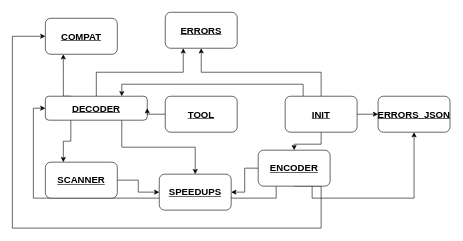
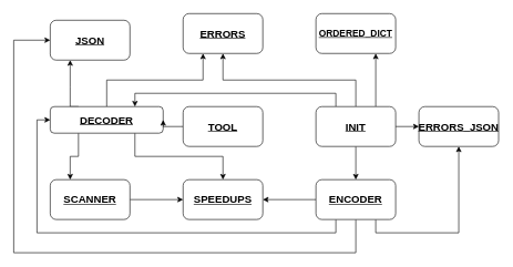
  <mxCell id="0" />
  <mxCell id="1" parent="0" />
  <mxCell id="2" style="edgeStyle=orthogonalEdgeStyle;rounded=0;orthogonalLoop=1;jettySize=auto;html=1;exitX=0;exitY=0.5;exitDx=0;exitDy=0;entryX=1;entryY=0.5;entryDx=0;entryDy=0;" edge="1" parent="1" source="6" target="15"><mxGeometry relative="1" as="geometry" /></mxCell>
  <mxCell id="3" style="edgeStyle=orthogonalEdgeStyle;rounded=0;orthogonalLoop=1;jettySize=auto;html=1;exitX=0.25;exitY=1;exitDx=0;exitDy=0;entryX=0;entryY=0.5;entryDx=0;entryDy=0;" edge="1" parent="1" source="6" target="11"><mxGeometry relative="1" as="geometry" /></mxCell>
  <mxCell id="4" style="edgeStyle=orthogonalEdgeStyle;rounded=0;orthogonalLoop=1;jettySize=auto;html=1;exitX=0.75;exitY=1;exitDx=0;exitDy=0;entryX=0.5;entryY=1;entryDx=0;entryDy=0;" edge="1" parent="1" source="6" target="17"><mxGeometry relative="1" as="geometry" /></mxCell>
  <mxCell id="5" style="edgeStyle=orthogonalEdgeStyle;rounded=0;orthogonalLoop=1;jettySize=auto;html=1;exitX=0.5;exitY=1;exitDx=0;exitDy=0;entryX=0;entryY=0.5;entryDx=0;entryDy=0;" edge="1" parent="1" source="6" target="26"><mxGeometry relative="1" as="geometry"><Array as="points"><mxPoint x="535" y="380" /><mxPoint x="20" y="380" /><mxPoint x="20" y="60" /></Array></mxGeometry></mxCell>
- <mxCell id="6" value="&lt;font size=&quot;1&quot;&gt;&lt;b style=&quot;font-size: 16px&quot;&gt;&lt;u&gt;ENCODER&lt;/u&gt;&lt;/b&gt;&lt;/font&gt;" style="rounded=1;whiteSpace=wrap;html=1;" vertex="1" parent="1"><mxGeometry x="430" y="250" width="120" height="60" as="geometry" /></mxCell>
+ <mxCell id="6" value="&lt;font size=&quot;1&quot;&gt;&lt;b style=&quot;font-size: 16px&quot;&gt;&lt;u&gt;ENCODER&lt;/u&gt;&lt;/b&gt;&lt;/font&gt;" style="rounded=1;whiteSpace=wrap;html=1;" vertex="1" parent="1"><mxGeometry x="475" y="270" width="120" height="60" as="geometry" /></mxCell>
  <mxCell id="7" style="edgeStyle=orthogonalEdgeStyle;rounded=0;orthogonalLoop=1;jettySize=auto;html=1;exitX=0.25;exitY=1;exitDx=0;exitDy=0;entryX=0.25;entryY=0;entryDx=0;entryDy=0;" edge="1" parent="1" source="11" target="13"><mxGeometry relative="1" as="geometry" /></mxCell>
  <mxCell id="8" style="edgeStyle=orthogonalEdgeStyle;rounded=0;orthogonalLoop=1;jettySize=auto;html=1;exitX=0.75;exitY=1;exitDx=0;exitDy=0;entryX=0.5;entryY=0;entryDx=0;entryDy=0;" edge="1" parent="1" source="11" target="15"><mxGeometry relative="1" as="geometry" /></mxCell>
  <mxCell id="9" style="edgeStyle=orthogonalEdgeStyle;rounded=0;orthogonalLoop=1;jettySize=auto;html=1;exitX=0.25;exitY=0;exitDx=0;exitDy=0;entryX=0.25;entryY=1;entryDx=0;entryDy=0;" edge="1" parent="1" source="11" target="26"><mxGeometry relative="1" as="geometry"><Array as="points"><mxPoint x="105" y="130" /><mxPoint x="105" y="130" /></Array></mxGeometry></mxCell>
  <mxCell id="10" style="edgeStyle=orthogonalEdgeStyle;rounded=0;orthogonalLoop=1;jettySize=auto;html=1;exitX=0.5;exitY=0;exitDx=0;exitDy=0;entryX=0.25;entryY=1;entryDx=0;entryDy=0;" edge="1" parent="1" source="11" target="16"><mxGeometry relative="1" as="geometry" /></mxCell>
  <mxCell id="11" value="&lt;font size=&quot;1&quot;&gt;&lt;b style=&quot;font-size: 16px&quot;&gt;&lt;u&gt;DECODER&lt;/u&gt;&lt;/b&gt;&lt;/font&gt;" style="rounded=1;whiteSpace=wrap;html=1;" vertex="1" parent="1"><mxGeometry x="75" y="160" width="170" height="40" as="geometry" /></mxCell>
  <mxCell id="12" style="edgeStyle=orthogonalEdgeStyle;rounded=0;orthogonalLoop=1;jettySize=auto;html=1;exitX=1;exitY=0.5;exitDx=0;exitDy=0;entryX=0;entryY=0.5;entryDx=0;entryDy=0;" edge="1" parent="1" source="13" target="15"><mxGeometry relative="1" as="geometry" /></mxCell>
  <mxCell id="13" value="&lt;font size=&quot;1&quot;&gt;&lt;b style=&quot;font-size: 16px&quot;&gt;&lt;u&gt;SCANNER&lt;/u&gt;&lt;/b&gt;&lt;/font&gt;" style="rounded=1;whiteSpace=wrap;html=1;" vertex="1" parent="1"><mxGeometry x="75" y="270" width="120" height="60" as="geometry" /></mxCell>
- <mxCell id="15" value="&lt;font size=&quot;1&quot;&gt;&lt;b style=&quot;font-size: 16px&quot;&gt;&lt;u&gt;SPEEDUPS&lt;/u&gt;&lt;/b&gt;&lt;/font&gt;" style="rounded=1;whiteSpace=wrap;html=1;" vertex="1" parent="1"><mxGeometry x="265" y="290" width="120" height="60" as="geometry" /></mxCell>
+ <mxCell id="14" value="&lt;font size=&quot;1&quot;&gt;&lt;b&gt;&lt;u style=&quot;font-size: 14px&quot;&gt;ORDERED_DICT&lt;/u&gt;&lt;/b&gt;&lt;/font&gt;" style="rounded=1;whiteSpace=wrap;html=1;" vertex="1" parent="1"><mxGeometry x="475" y="20" width="120" height="60" as="geometry" /></mxCell>
+ <mxCell id="15" value="&lt;font size=&quot;1&quot;&gt;&lt;b style=&quot;font-size: 16px&quot;&gt;&lt;u&gt;SPEEDUPS&lt;/u&gt;&lt;/b&gt;&lt;/font&gt;" style="rounded=1;whiteSpace=wrap;html=1;" vertex="1" parent="1"><mxGeometry x="275" y="270" width="120" height="60" as="geometry" /></mxCell>
  <mxCell id="16" value="&lt;font size=&quot;1&quot;&gt;&lt;b style=&quot;font-size: 16px&quot;&gt;&lt;u&gt;ERRORS&lt;/u&gt;&lt;/b&gt;&lt;/font&gt;" style="rounded=1;whiteSpace=wrap;html=1;" vertex="1" parent="1"><mxGeometry x="275" y="20" width="120" height="60" as="geometry" /></mxCell>
  <mxCell id="17" value="&lt;font size=&quot;1&quot;&gt;&lt;b style=&quot;font-size: 16px&quot;&gt;&lt;u&gt;ERRORS_JSON&lt;/u&gt;&lt;/b&gt;&lt;/font&gt;" style="rounded=1;whiteSpace=wrap;html=1;" vertex="1" parent="1"><mxGeometry x="630" y="160" width="120" height="60" as="geometry" /></mxCell>
  <mxCell id="18" style="edgeStyle=orthogonalEdgeStyle;rounded=0;orthogonalLoop=1;jettySize=auto;html=1;exitX=0.25;exitY=0;exitDx=0;exitDy=0;entryX=0.75;entryY=0;entryDx=0;entryDy=0;" edge="1" parent="1" source="23" target="11"><mxGeometry relative="1" as="geometry" /></mxCell>
  <mxCell id="19" style="edgeStyle=orthogonalEdgeStyle;rounded=0;orthogonalLoop=1;jettySize=auto;html=1;exitX=0.5;exitY=1;exitDx=0;exitDy=0;entryX=0.5;entryY=0;entryDx=0;entryDy=0;" edge="1" parent="1" source="23" target="6"><mxGeometry relative="1" as="geometry" /></mxCell>
  <mxCell id="20" style="edgeStyle=orthogonalEdgeStyle;rounded=0;orthogonalLoop=1;jettySize=auto;html=1;exitX=1;exitY=0.5;exitDx=0;exitDy=0;entryX=0;entryY=0.5;entryDx=0;entryDy=0;" edge="1" parent="1" source="23" target="17"><mxGeometry relative="1" as="geometry" /></mxCell>
  <mxCell id="21" style="edgeStyle=orthogonalEdgeStyle;rounded=0;orthogonalLoop=1;jettySize=auto;html=1;exitX=0.5;exitY=0;exitDx=0;exitDy=0;entryX=0.5;entryY=1;entryDx=0;entryDy=0;" edge="1" parent="1" source="23" target="16"><mxGeometry relative="1" as="geometry" /></mxCell>
+ <mxCell id="22" style="edgeStyle=orthogonalEdgeStyle;rounded=0;orthogonalLoop=1;jettySize=auto;html=1;exitX=0.75;exitY=0;exitDx=0;exitDy=0;entryX=0.75;entryY=1;entryDx=0;entryDy=0;" edge="1" parent="1" source="23" target="14"><mxGeometry relative="1" as="geometry" /></mxCell>
  <mxCell id="23" value="&lt;font size=&quot;1&quot;&gt;&lt;b style=&quot;font-size: 16px&quot;&gt;&lt;u&gt;INIT&lt;/u&gt;&lt;/b&gt;&lt;/font&gt;" style="rounded=1;whiteSpace=wrap;html=1;" vertex="1" parent="1"><mxGeometry x="475" y="160" width="120" height="60" as="geometry" /></mxCell>
  <mxCell id="24" style="edgeStyle=orthogonalEdgeStyle;rounded=0;orthogonalLoop=1;jettySize=auto;html=1;exitX=0;exitY=0.5;exitDx=0;exitDy=0;entryX=1;entryY=0.5;entryDx=0;entryDy=0;" edge="1" parent="1" source="25" target="11"><mxGeometry relative="1" as="geometry" /></mxCell>
  <mxCell id="25" value="&lt;font size=&quot;1&quot;&gt;&lt;b style=&quot;font-size: 16px&quot;&gt;&lt;u&gt;TOOL&lt;/u&gt;&lt;/b&gt;&lt;/font&gt;" style="rounded=1;whiteSpace=wrap;html=1;" vertex="1" parent="1"><mxGeometry x="275" y="160" width="120" height="60" as="geometry" /></mxCell>
- <mxCell id="26" value="&lt;font size=&quot;1&quot;&gt;&lt;b style=&quot;font-size: 16px&quot;&gt;&lt;u&gt;COMPAT&lt;/u&gt;&lt;/b&gt;&lt;/font&gt;" style="rounded=1;whiteSpace=wrap;html=1;" vertex="1" parent="1"><mxGeometry x="75" y="30" width="120" height="60" as="geometry" /></mxCell>
+ <mxCell id="26" value="&lt;font size=&quot;1&quot;&gt;&lt;b style=&quot;font-size: 16px&quot;&gt;&lt;u&gt;JSON&lt;/u&gt;&lt;/b&gt;&lt;/font&gt;" style="rounded=1;whiteSpace=wrap;html=1;" vertex="1" parent="1"><mxGeometry x="75" y="30" width="120" height="60" as="geometry" /></mxCell>
